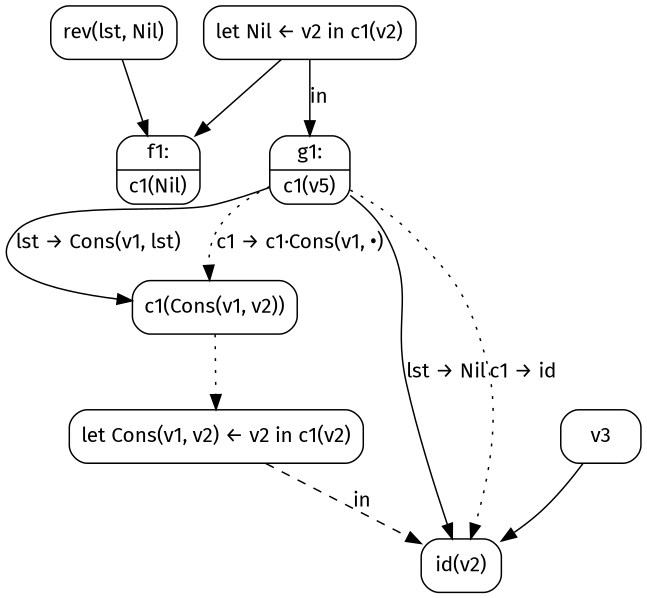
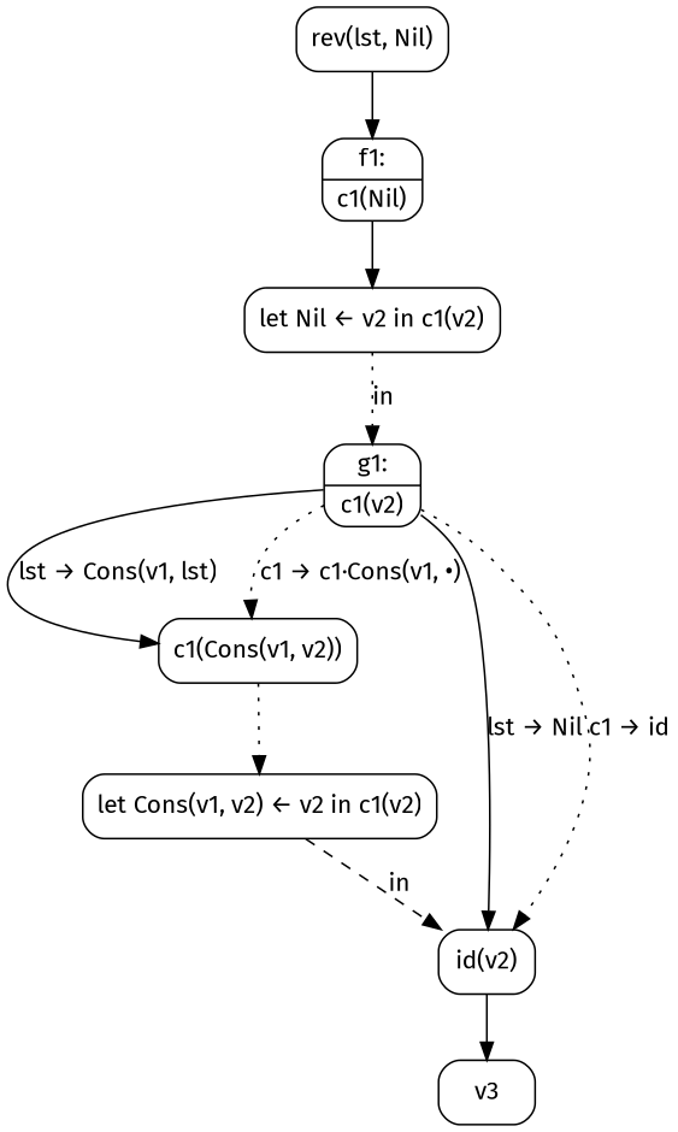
  digraph {
    fontname="Fira Sans"
    node [fontname="Fira Sans" shape=box style=rounded]
    edge [fontname="Fira Sans"]
    n1 [label="rev(lst, Nil)"]
    n2 [label="{f1:|c1(Nil)}" shape=record]
    n3 [label="let Nil ← v2 in c1(v2)"]
-   n4 [label="{g1:|c1(v5)}" shape=record]
+   n4 [label="{g1:|c1(v2)}" shape=record]
    n5 [label="c1(Cons(v1, v2))"]
    n6 [label="id(v2)"]
    n7 [label="let Cons(v1, v2) ← v2 in c1(v2)"]
    n8 [label=v3]
    n1 -> n2
-   n3 -> n2
-   n3 -> n4 [label=in]
+   n2 -> n3
+   n3 -> n4 [label=in style=dotted]
    n4 -> n5 [label="lst → Cons(v1, lst)"]
    n4 -> n5 [label="c1 → c1·Cons(v1, •)" style=dotted]
    n4 -> n6 [label="lst → Nil"]
    n4 -> n6 [label="c1 → id" style=dotted]
    n5 -> n7 [style=dotted]
-   n8 -> n6
+   n6 -> n8
    n7 -> n6 [label=in style=dashed]
  }
